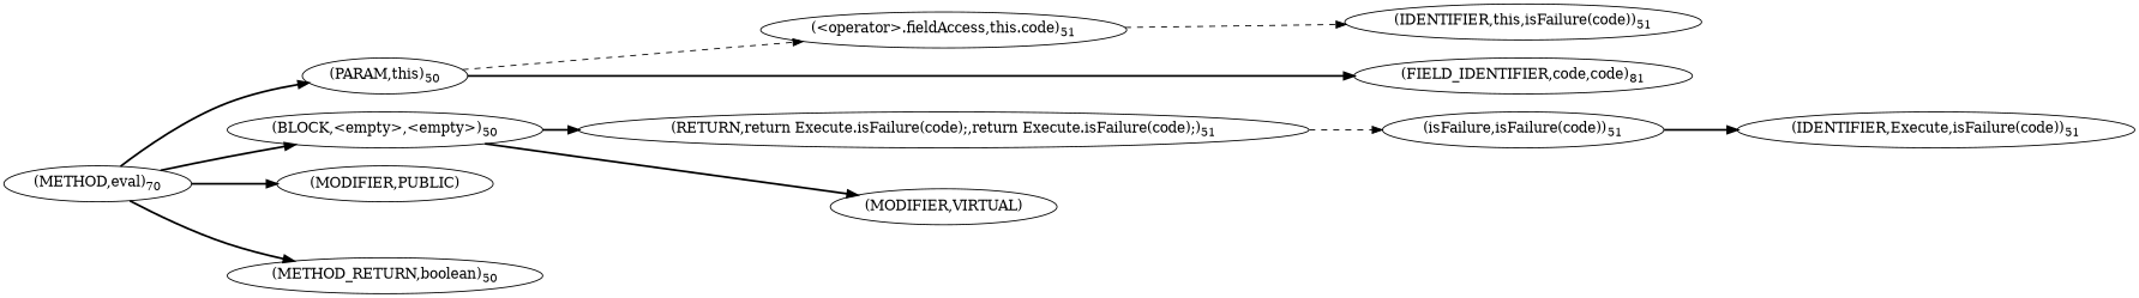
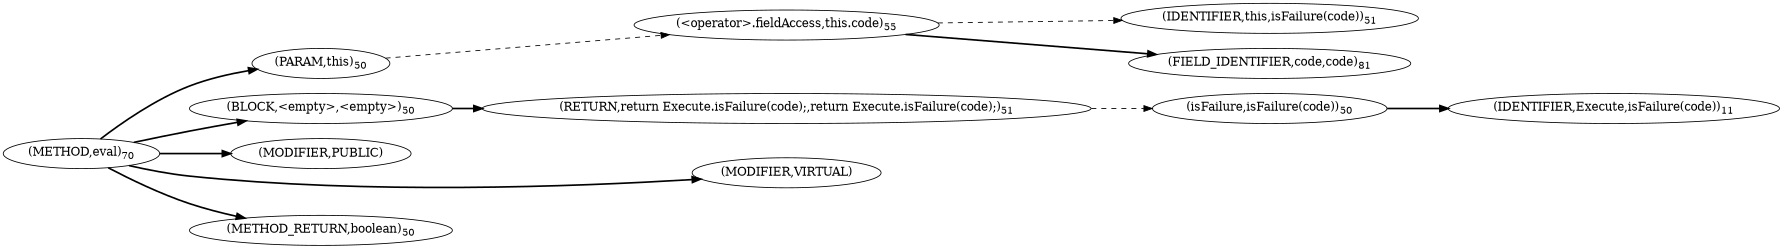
  digraph {
    rankdir=LR
    edge [style=bold]
    n1 [label=<(METHOD,eval)<SUB>70</SUB>>]
    n2 [label=<(PARAM,this)<SUB>50</SUB>>]
    n3 [label=<(BLOCK,&lt;empty&gt;,&lt;empty&gt;)<SUB>50</SUB>>]
    n4 [label=<(MODIFIER,PUBLIC)>]
    n5 [label=<(MODIFIER,VIRTUAL)>]
    n6 [label=<(METHOD_RETURN,boolean)<SUB>50</SUB>>]
-   n7 [label=<(&lt;operator&gt;.fieldAccess,this.code)<SUB>51</SUB>>]
+   n7 [label=<(&lt;operator&gt;.fieldAccess,this.code)<SUB>55</SUB>>]
    n8 [label=<(RETURN,return Execute.isFailure(code);,return Execute.isFailure(code);)<SUB>51</SUB>>]
-   n9 [label=<(isFailure,isFailure(code))<SUB>51</SUB>>]
-   n10 [label=<(IDENTIFIER,Execute,isFailure(code))<SUB>51</SUB>>]
+   n9 [label=<(isFailure,isFailure(code))<SUB>50</SUB>>]
+   n10 [label=<(IDENTIFIER,Execute,isFailure(code))<SUB>11</SUB>>]
    n11 [label=<(IDENTIFIER,this,isFailure(code))<SUB>51</SUB>>]
    n12 [label=<(FIELD_IDENTIFIER,code,code)<SUB>81</SUB>>]
    n1 -> n2
    n1 -> n3
    n1 -> n4
-   n3 -> n5
+   n1 -> n5
    n1 -> n6
    n2 -> n7 [style=dashed]
    n3 -> n8
    n7 -> n11 [style=dashed]
-   n2 -> n12
+   n7 -> n12
    n8 -> n9 [style=dashed]
    n9 -> n10
  }
